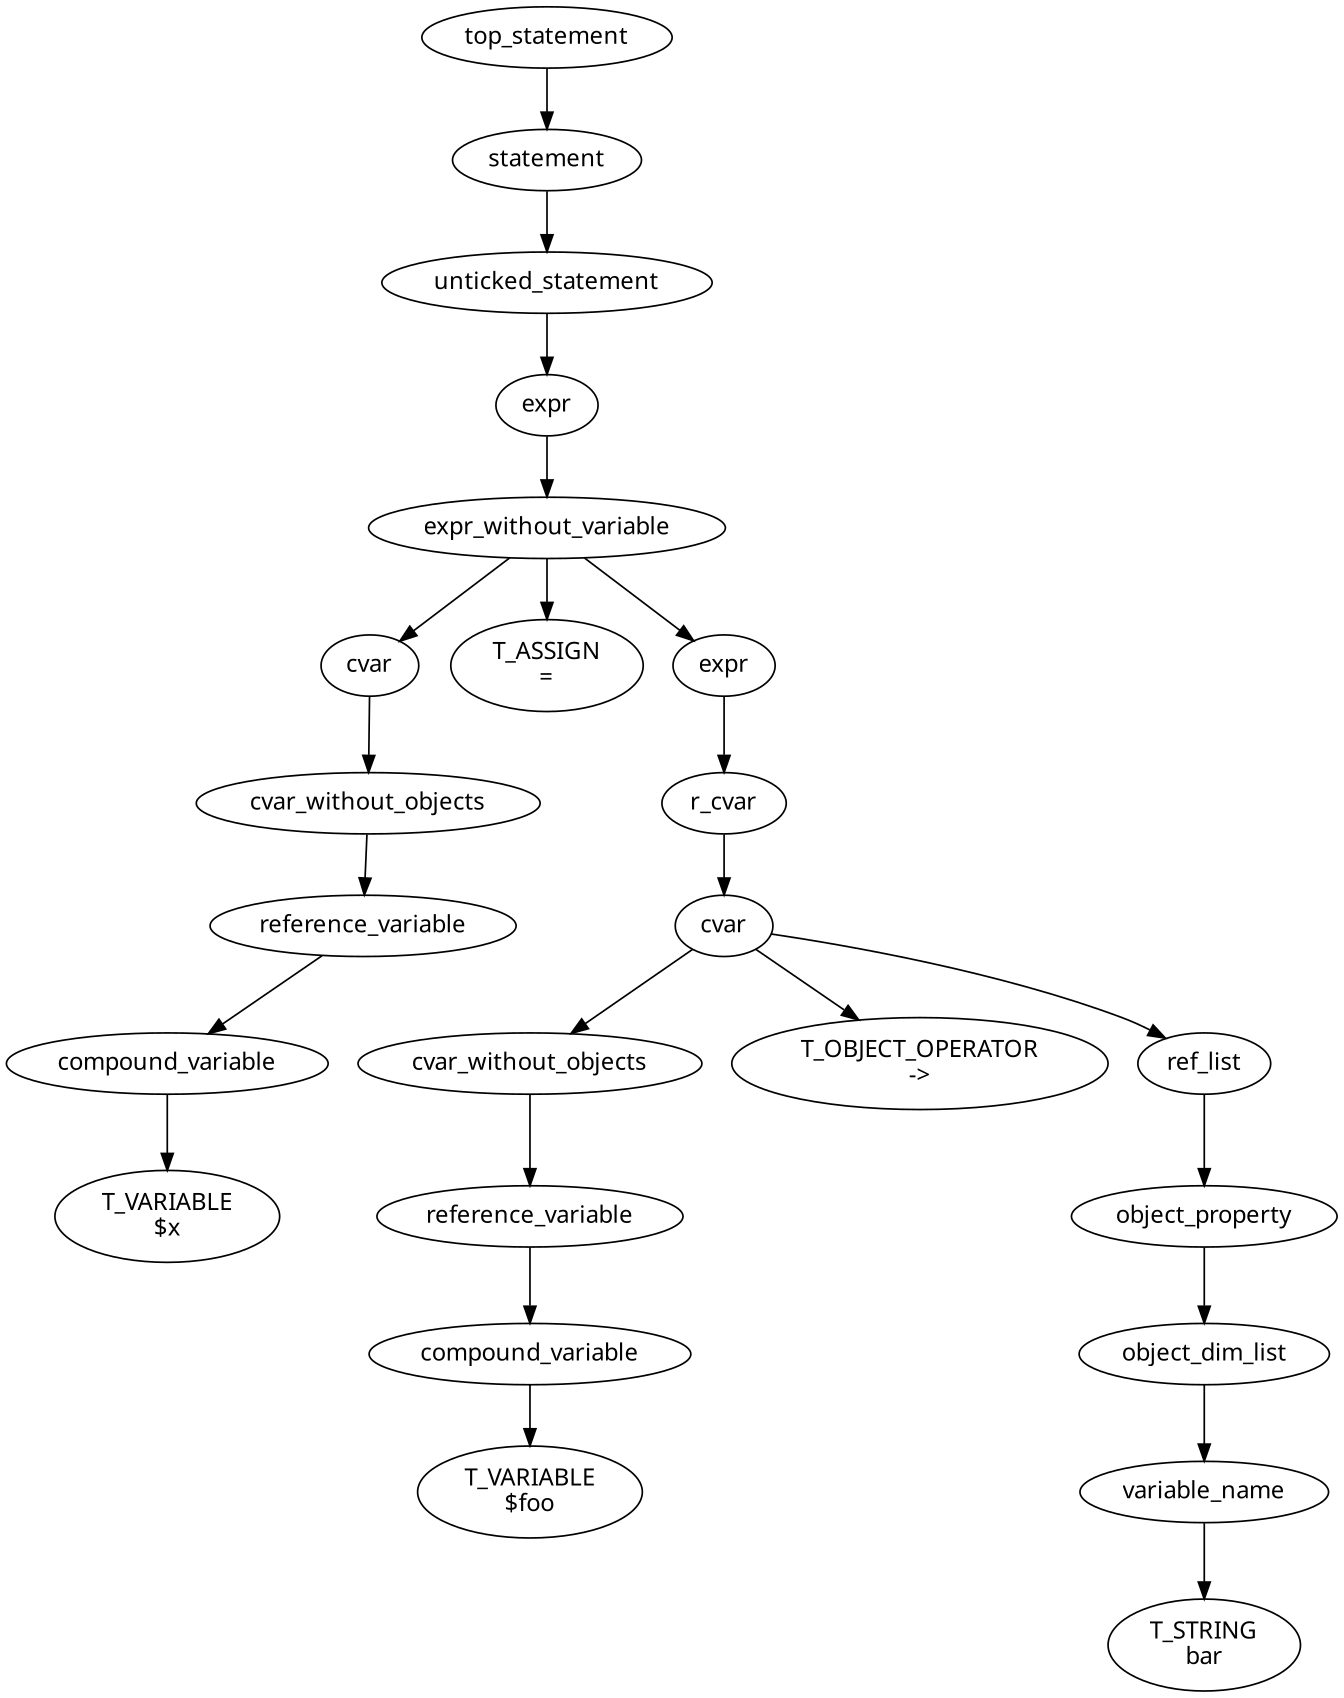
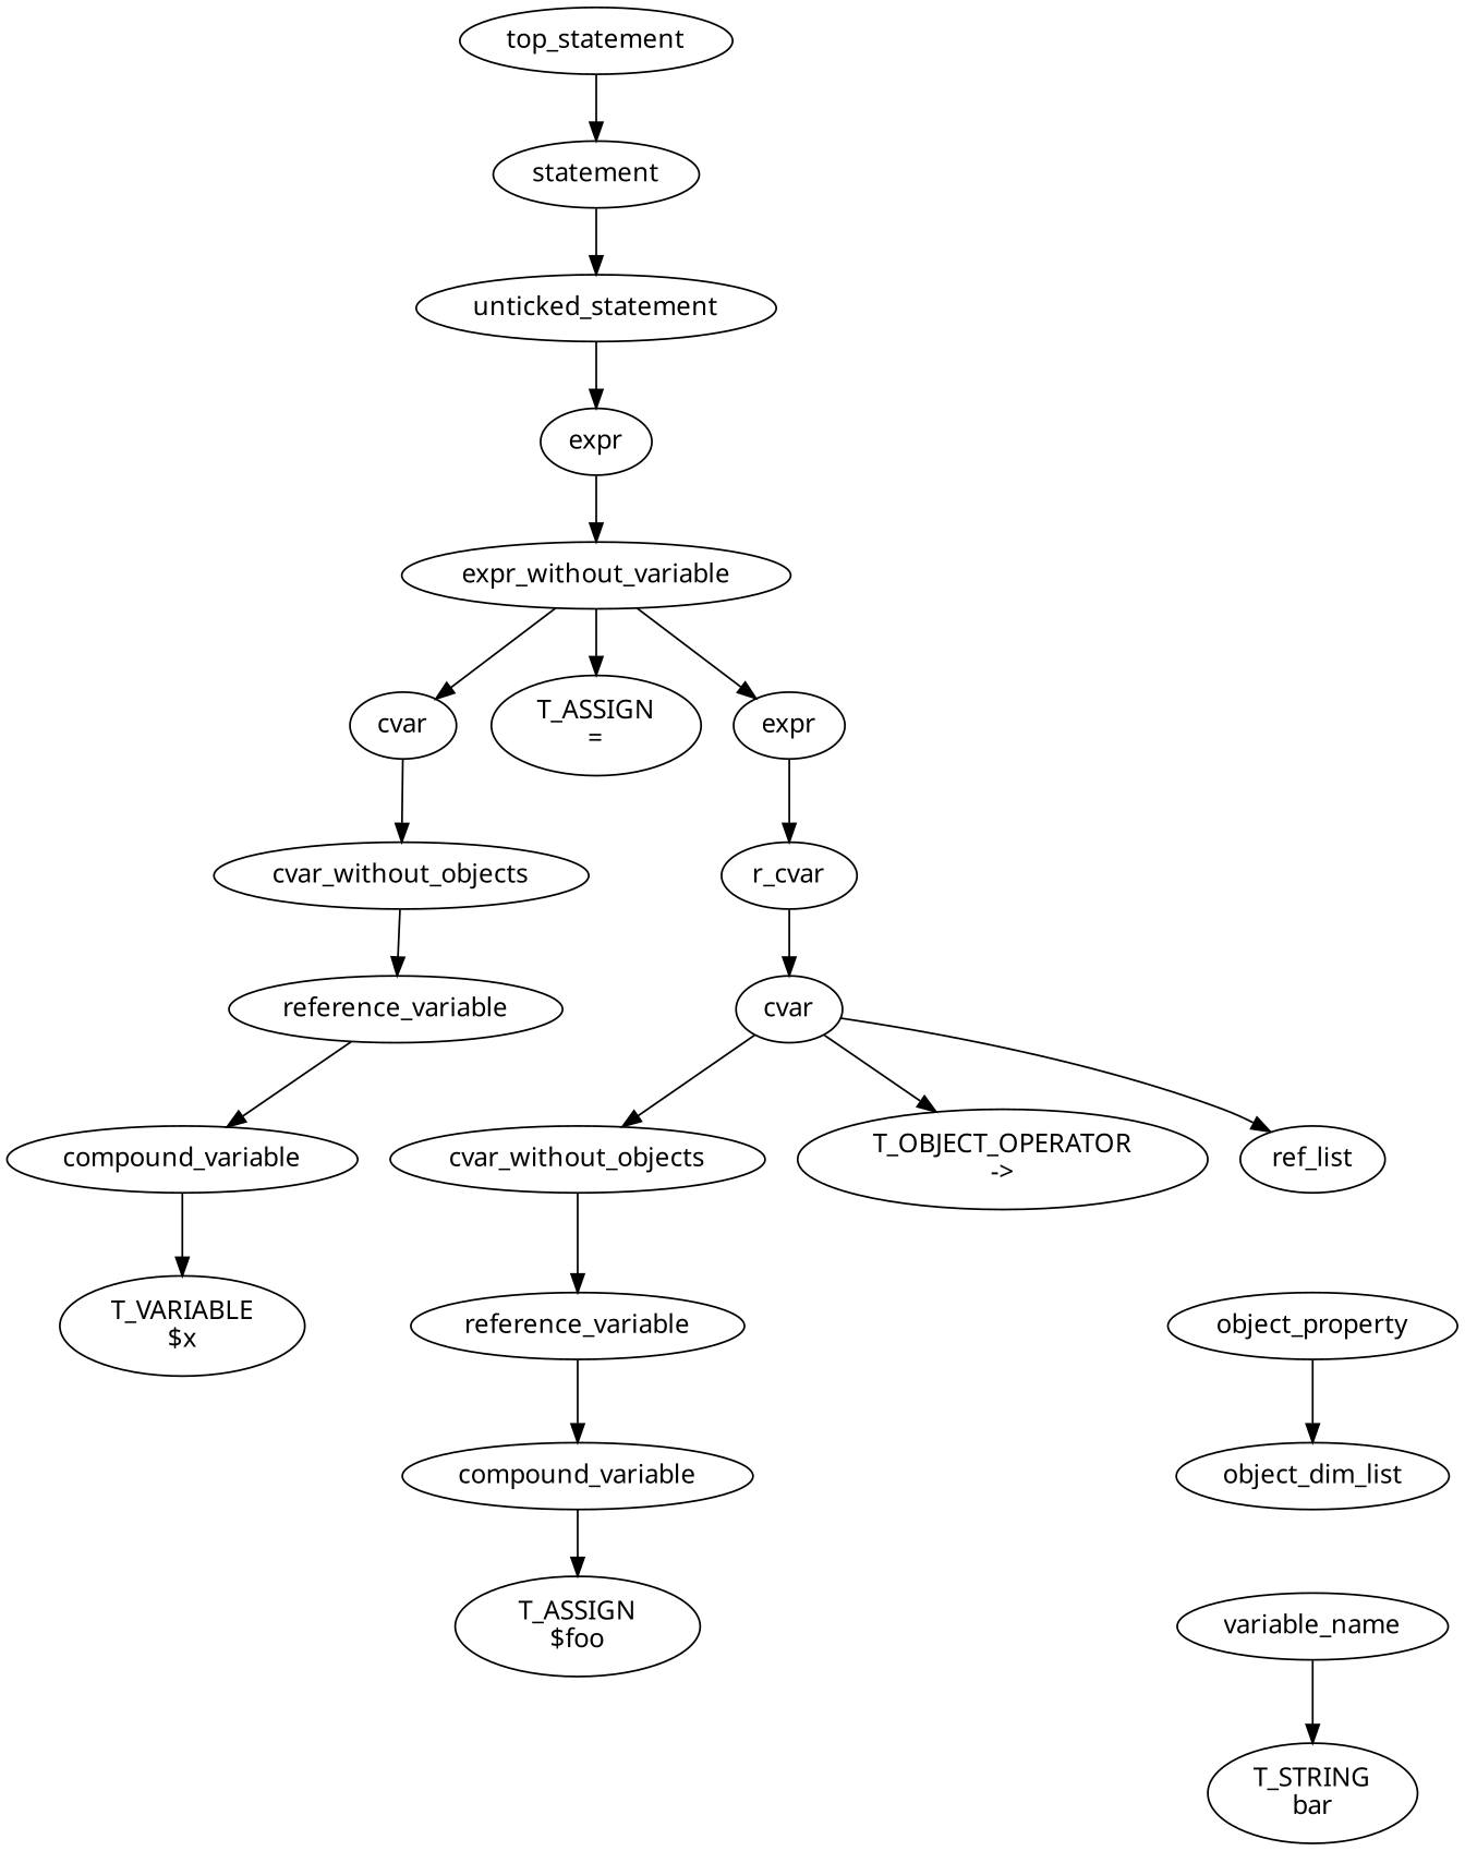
  digraph {
    fontname="Noto Sans"
    node [fontname="Noto Sans"]
    edge [fontname="Noto Sans"]
    n1 [label=top_statement]
    n2 [label=statement]
    n3 [label=unticked_statement]
    n4 [label=expr]
    n5 [label=expr_without_variable]
    n6 [label=cvar]
    n7 [label="T_ASSIGN\n="]
    n8 [label=expr]
    n9 [label=cvar_without_objects]
    n10 [label=r_cvar]
    n11 [label=reference_variable]
    n12 [label=compound_variable]
    n13 [label="T_VARIABLE\n$x"]
    n14 [label=cvar]
    n15 [label=cvar_without_objects]
    n16 [label="T_OBJECT_OPERATOR\n->"]
    n17 [label=ref_list]
    n18 [label=reference_variable]
    n19 [label=object_property]
    n20 [label=compound_variable]
-   n21 [label="T_VARIABLE\n$foo"]
+   n21 [label="T_ASSIGN\n$foo"]
    n22 [label=object_dim_list]
    n23 [label=variable_name]
    n24 [label="T_STRING\nbar"]
    n1 -> n2
    n2 -> n3
    n3 -> n4
    n4 -> n5
    n5 -> n6
    n5 -> n7
    n5 -> n8
    n6 -> n9
    n8 -> n10
    n9 -> n11
    n10 -> n14
    n11 -> n12
    n12 -> n13
    n14 -> n15
    n14 -> n16
    n14 -> n17
    n15 -> n18
-   n17 -> n19
    n18 -> n20
    n19 -> n22
    n20 -> n21
-   n22 -> n23
    n23 -> n24
  }
